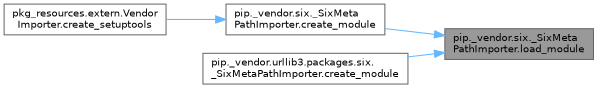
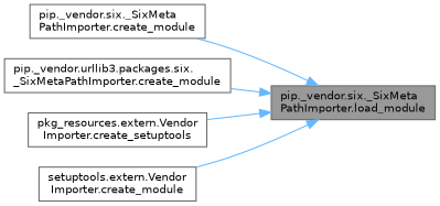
  digraph {
    rankdir=RL
    node [color=grey40 fillcolor=white fontname=Helvetica fontsize=10 shape=box style=filled]
    edge [color=steelblue1 dir=back fontname=Helvetica fontsize=10 labelfontname=Helvetica labelfontsize=10 style=solid]
    n1 [color=gray40 fillcolor=grey60 fontcolor=black height=0.2 label="pip._vendor.six._SixMeta\lPathImporter.load_module" width=0.4]
    n2 [height=0.2 label="pip._vendor.six._SixMeta\lPathImporter.create_module" width=0.4]
    n3 [height=0.2 label="pip._vendor.urllib3.packages.six.\l_SixMetaPathImporter.create_module" width=0.4]
    n4 [height=0.2 label="pkg_resources.extern.Vendor\lImporter.create_setuptools" width=0.4]
+   n5 [height=0.2 label="setuptools.extern.Vendor\lImporter.create_module" width=0.4]
    n1 -> n2
    n1 -> n3
-   n2 -> n4
+   n1 -> n4
+   n1 -> n5
  }
